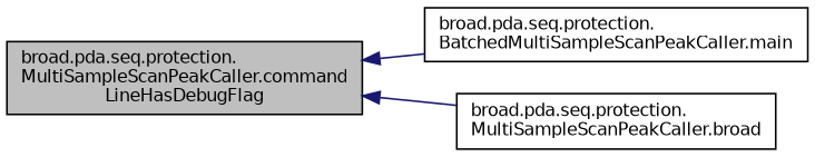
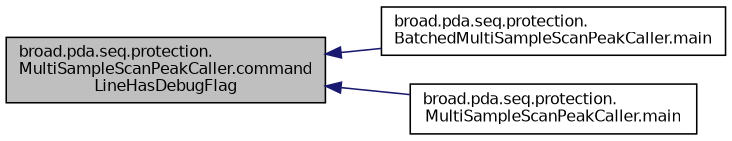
  digraph {
    rankdir=LR
    node [color=black fillcolor=white fontname=Helvetica fontsize=10 shape=record style=filled]
    edge [color=midnightblue dir=back fontname=Helvetica fontsize=10 labelfontname=Helvetica labelfontsize=10 style=solid]
    n1 [fillcolor=grey75 fontcolor=black height=0.2 label="broad.pda.seq.protection.\lMultiSampleScanPeakCaller.command\lLineHasDebugFlag" width=0.4]
    n2 [height=0.2 label="broad.pda.seq.protection.\lBatchedMultiSampleScanPeakCaller.main" width=0.4]
-   n3 [height=0.2 label="broad.pda.seq.protection.\lMultiSampleScanPeakCaller.broad" width=0.4]
+   n3 [height=0.2 label="broad.pda.seq.protection.\lMultiSampleScanPeakCaller.main" width=0.4]
    n1 -> n2
    n1 -> n3
  }
